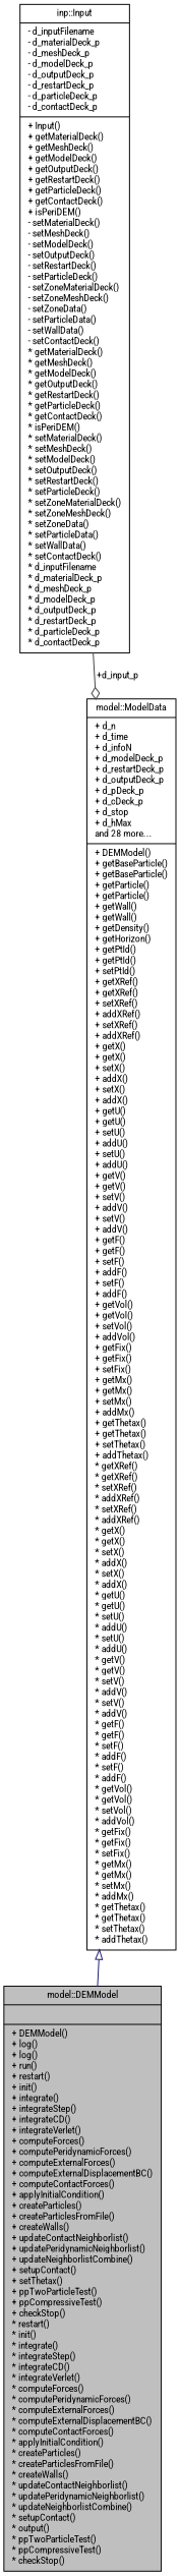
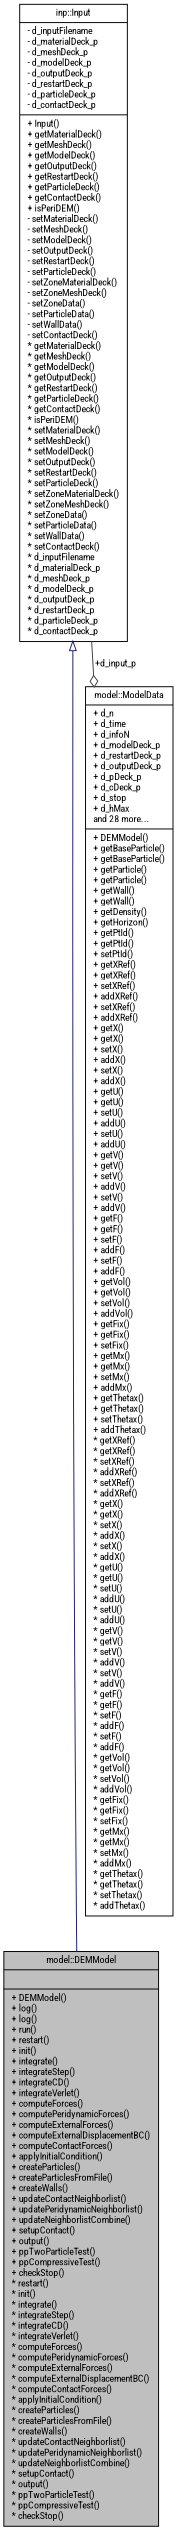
  digraph {
    fontname="Roboto Condensed"
    node [color=black fillcolor=white fontname="Roboto Condensed" fontsize=10 shape=record style=filled]
    edge [fontname="Roboto Condensed" fontsize=10 labelfontname=Helvetica labelfontsize=10 style=solid]
-   n1 [fillcolor=grey75 fontcolor=black height=0.2 label="{model::DEMModel\n||+ DEMModel()\l+ log()\l+ log()\l+ run()\l+ restart()\l+ init()\l+ integrate()\l+ integrateStep()\l+ integrateCD()\l+ integrateVerlet()\l+ computeForces()\l+ computePeridynamicForces()\l+ computeExternalForces()\l+ computeExternalDisplacementBC()\l+ computeContactForces()\l+ applyInitialCondition()\l+ createParticles()\l+ createParticlesFromFile()\l+ createWalls()\l+ updateContactNeighborlist()\l+ updatePeridynamicNeighborlist()\l+ updateNeighborlistCombine()\l+ setupContact()\l+ setThetax()\l+ ppTwoParticleTest()\l+ ppCompressiveTest()\l+ checkStop()\l* restart()\l* init()\l* integrate()\l* integrateStep()\l* integrateCD()\l* integrateVerlet()\l* computeForces()\l* computePeridynamicForces()\l* computeExternalForces()\l* computeExternalDisplacementBC()\l* computeContactForces()\l* applyInitialCondition()\l* createParticles()\l* createParticlesFromFile()\l* createWalls()\l* updateContactNeighborlist()\l* updatePeridynamicNeighborlist()\l* updateNeighborlistCombine()\l* setupContact()\l* output()\l* ppTwoParticleTest()\l* ppCompressiveTest()\l* checkStop()\l}" width=0.4]
+   n1 [fillcolor=grey75 fontcolor=black height=0.2 label="{model::DEMModel\n||+ DEMModel()\l+ log()\l+ log()\l+ run()\l+ restart()\l+ init()\l+ integrate()\l+ integrateStep()\l+ integrateCD()\l+ integrateVerlet()\l+ computeForces()\l+ computePeridynamicForces()\l+ computeExternalForces()\l+ computeExternalDisplacementBC()\l+ computeContactForces()\l+ applyInitialCondition()\l+ createParticles()\l+ createParticlesFromFile()\l+ createWalls()\l+ updateContactNeighborlist()\l+ updatePeridynamicNeighborlist()\l+ updateNeighborlistCombine()\l+ setupContact()\l+ output()\l+ ppTwoParticleTest()\l+ ppCompressiveTest()\l+ checkStop()\l* restart()\l* init()\l* integrate()\l* integrateStep()\l* integrateCD()\l* integrateVerlet()\l* computeForces()\l* computePeridynamicForces()\l* computeExternalForces()\l* computeExternalDisplacementBC()\l* computeContactForces()\l* applyInitialCondition()\l* createParticles()\l* createParticlesFromFile()\l* createWalls()\l* updateContactNeighborlist()\l* updatePeridynamicNeighborlist()\l* updateNeighborlistCombine()\l* setupContact()\l* output()\l* ppTwoParticleTest()\l* ppCompressiveTest()\l* checkStop()\l}" width=0.4]
    n2 [height=0.2 label="{model::ModelData\n|+ d_n\l+ d_time\l+ d_infoN\l+ d_modelDeck_p\l+ d_restartDeck_p\l+ d_outputDeck_p\l+ d_pDeck_p\l+ d_cDeck_p\l+ d_stop\l+ d_hMax\land 28 more...\l|+ DEMModel()\l+ getBaseParticle()\l+ getBaseParticle()\l+ getParticle()\l+ getParticle()\l+ getWall()\l+ getWall()\l+ getDensity()\l+ getHorizon()\l+ getPtId()\l+ getPtId()\l+ setPtId()\l+ getXRef()\l+ getXRef()\l+ setXRef()\l+ addXRef()\l+ setXRef()\l+ addXRef()\l+ getX()\l+ getX()\l+ setX()\l+ addX()\l+ setX()\l+ addX()\l+ getU()\l+ getU()\l+ setU()\l+ addU()\l+ setU()\l+ addU()\l+ getV()\l+ getV()\l+ setV()\l+ addV()\l+ setV()\l+ addV()\l+ getF()\l+ getF()\l+ setF()\l+ addF()\l+ setF()\l+ addF()\l+ getVol()\l+ getVol()\l+ setVol()\l+ addVol()\l+ getFix()\l+ getFix()\l+ setFix()\l+ getMx()\l+ getMx()\l+ setMx()\l+ addMx()\l+ getThetax()\l+ getThetax()\l+ setThetax()\l+ addThetax()\l* getXRef()\l* getXRef()\l* setXRef()\l* addXRef()\l* setXRef()\l* addXRef()\l* getX()\l* getX()\l* setX()\l* addX()\l* setX()\l* addX()\l* getU()\l* getU()\l* setU()\l* addU()\l* setU()\l* addU()\l* getV()\l* getV()\l* setV()\l* addV()\l* setV()\l* addV()\l* getF()\l* getF()\l* setF()\l* addF()\l* setF()\l* addF()\l* getVol()\l* getVol()\l* setVol()\l* addVol()\l* getFix()\l* getFix()\l* setFix()\l* getMx()\l* getMx()\l* setMx()\l* addMx()\l* getThetax()\l* getThetax()\l* setThetax()\l* addThetax()\l}" width=0.4]
    n3 [height=0.2 label="{inp::Input\n|- d_inputFilename\l- d_materialDeck_p\l- d_meshDeck_p\l- d_modelDeck_p\l- d_outputDeck_p\l- d_restartDeck_p\l- d_particleDeck_p\l- d_contactDeck_p\l|+ Input()\l+ getMaterialDeck()\l+ getMeshDeck()\l+ getModelDeck()\l+ getOutputDeck()\l+ getRestartDeck()\l+ getParticleDeck()\l+ getContactDeck()\l+ isPeriDEM()\l- setMaterialDeck()\l- setMeshDeck()\l- setModelDeck()\l- setOutputDeck()\l- setRestartDeck()\l- setParticleDeck()\l- setZoneMaterialDeck()\l- setZoneMeshDeck()\l- setZoneData()\l- setParticleData()\l- setWallData()\l- setContactDeck()\l* getMaterialDeck()\l* getMeshDeck()\l* getModelDeck()\l* getOutputDeck()\l* getRestartDeck()\l* getParticleDeck()\l* getContactDeck()\l* isPeriDEM()\l* setMaterialDeck()\l* setMeshDeck()\l* setModelDeck()\l* setOutputDeck()\l* setRestartDeck()\l* setParticleDeck()\l* setZoneMaterialDeck()\l* setZoneMeshDeck()\l* setZoneData()\l* setParticleData()\l* setWallData()\l* setContactDeck()\l* d_inputFilename\l* d_materialDeck_p\l* d_meshDeck_p\l* d_modelDeck_p\l* d_outputDeck_p\l* d_restartDeck_p\l* d_particleDeck_p\l* d_contactDeck_p\l}" width=0.4]
-   n2 -> n1 [arrowtail=onormal color=midnightblue dir=back]
+   n3 -> n1 [arrowtail=onormal color=midnightblue dir=back]
    n3 -> n2 [arrowhead=odiamond color=grey25 label=" +d_input_p"]
  }
